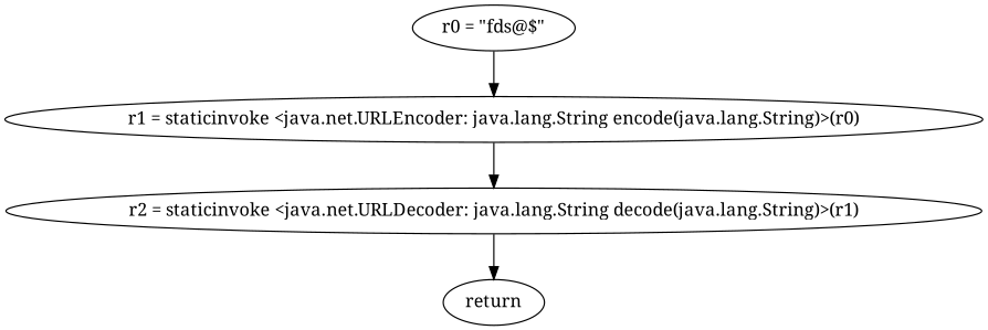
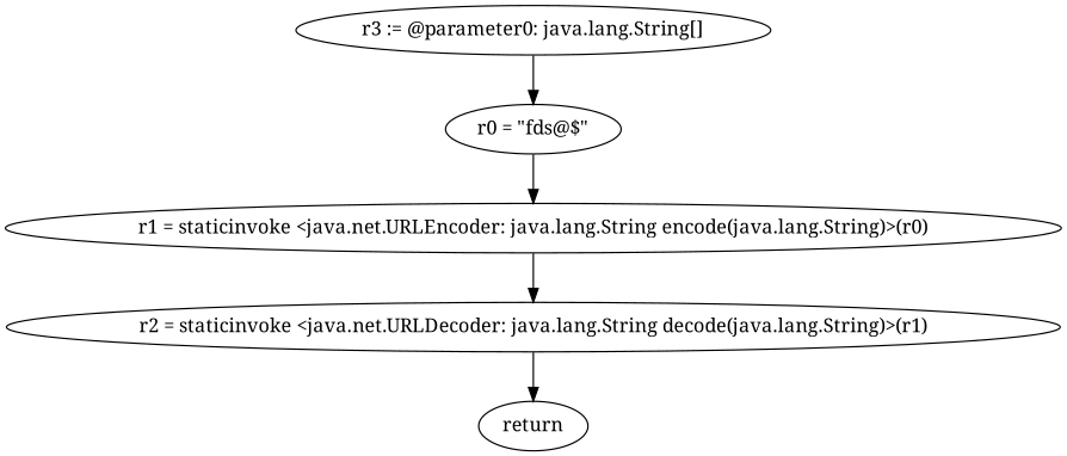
  digraph {
    fontname="Noto Serif"
    node [fontname="Noto Serif"]
    edge [fontname="Noto Serif"]
+   "r3 := @parameter0: java.lang.String[]"
    "r0 = \"fds@$\""
    "r1 = staticinvoke <java.net.URLEncoder: java.lang.String encode(java.lang.String)>(r0)"
    "r2 = staticinvoke <java.net.URLDecoder: java.lang.String decode(java.lang.String)>(r1)"
    return
+   "r3 := @parameter0: java.lang.String[]" -> "r0 = \"fds@$\""
    "r0 = \"fds@$\"" -> "r1 = staticinvoke <java.net.URLEncoder: java.lang.String encode(java.lang.String)>(r0)"
    "r1 = staticinvoke <java.net.URLEncoder: java.lang.String encode(java.lang.String)>(r0)" -> "r2 = staticinvoke <java.net.URLDecoder: java.lang.String decode(java.lang.String)>(r1)"
    "r2 = staticinvoke <java.net.URLDecoder: java.lang.String decode(java.lang.String)>(r1)" -> return
  }
